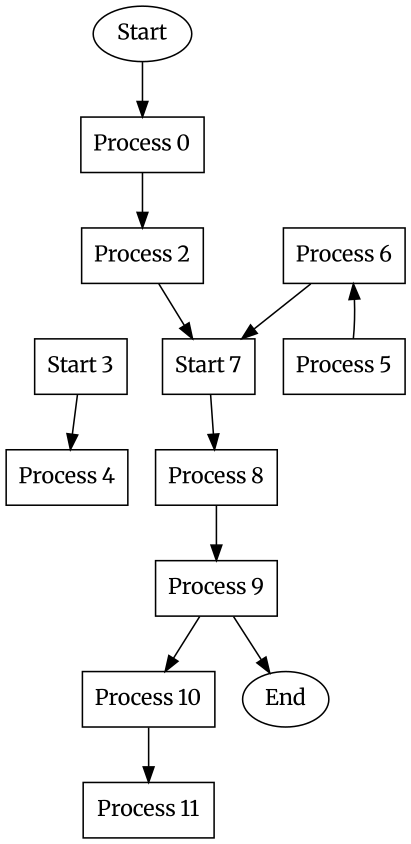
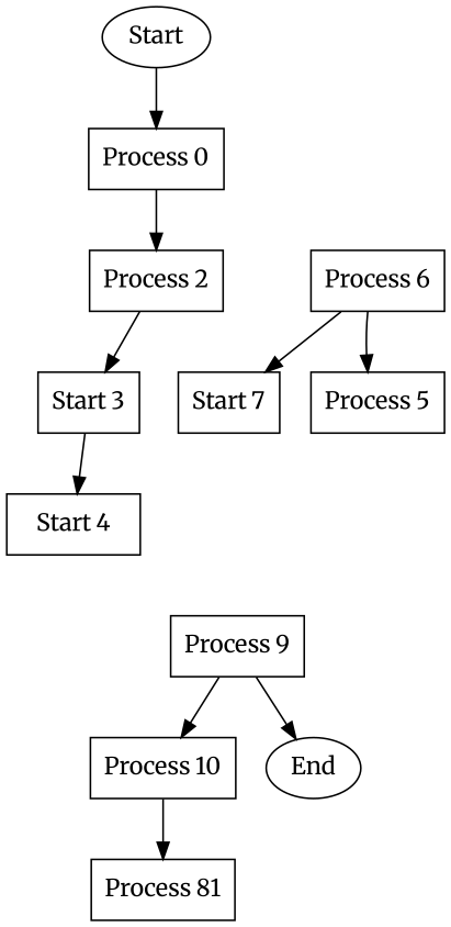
  digraph {
    fontname=Merriweather
    rankdir=TB
    node [fontname=Merriweather shape=box]
    edge [fontname=Merriweather]
    n1 [label=Start shape=oval]
    n2 [label="Process 0"]
    n3 [label="Process 2"]
    n4 [label="Start 3"]
-   n5 [label="Process 4"]
+   n5 [label="Start 4"]
    n6 [label="Process 5"]
    n7 [label="Process 6"]
    n8 [label="Start 7"]
-   n9 [label="Process 8"]
    n10 [label="Process 9"]
    n11 [label="Process 10"]
    n12 [label=End shape=oval]
-   n13 [label="Process 11"]
+   n13 [label="Process 81"]
    n1 -> n2
    n2 -> n3
-   n3 -> n8
+   n3 -> n4
    n4 -> n5
-   n6 -> n7
+   n7 -> n6
    n7 -> n8
-   n8 -> n9
-   n9 -> n10
    n10 -> n11
    n10 -> n12
    n11 -> n13
  }
